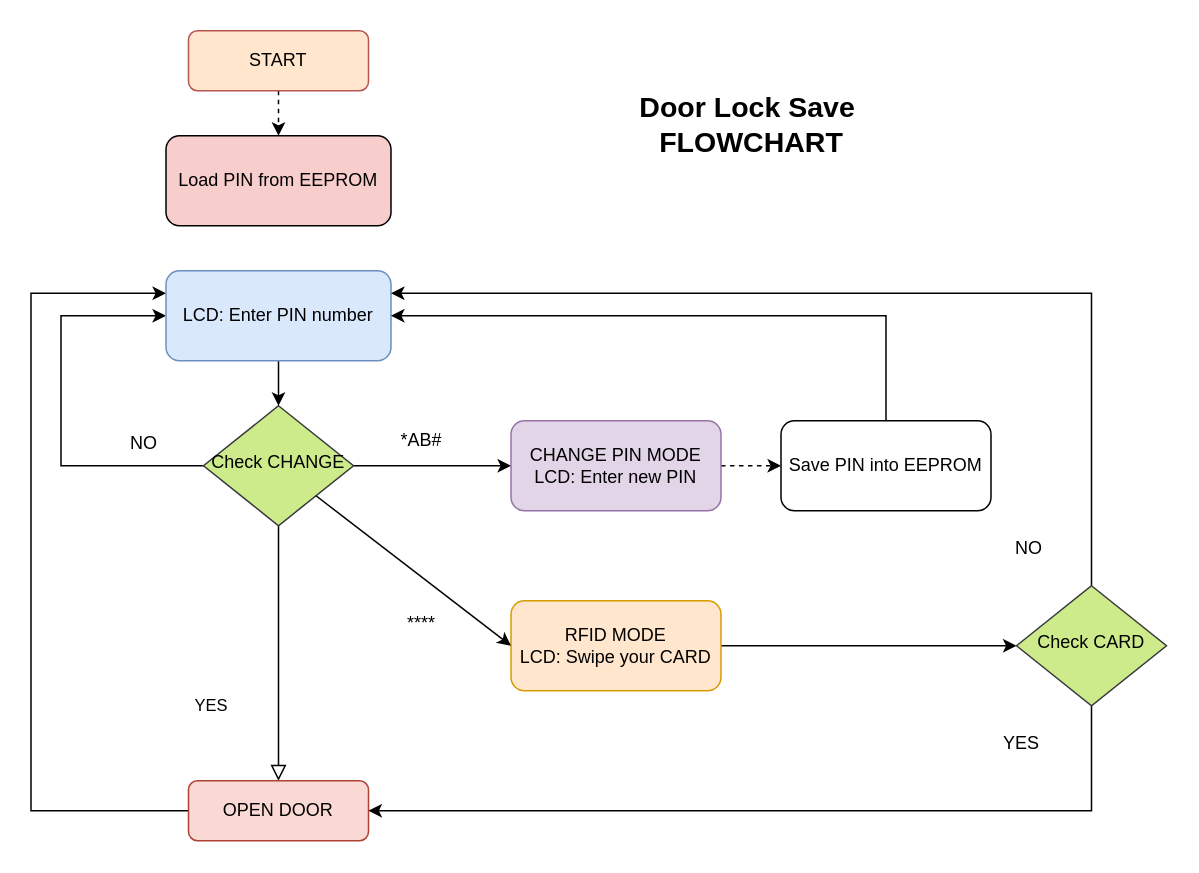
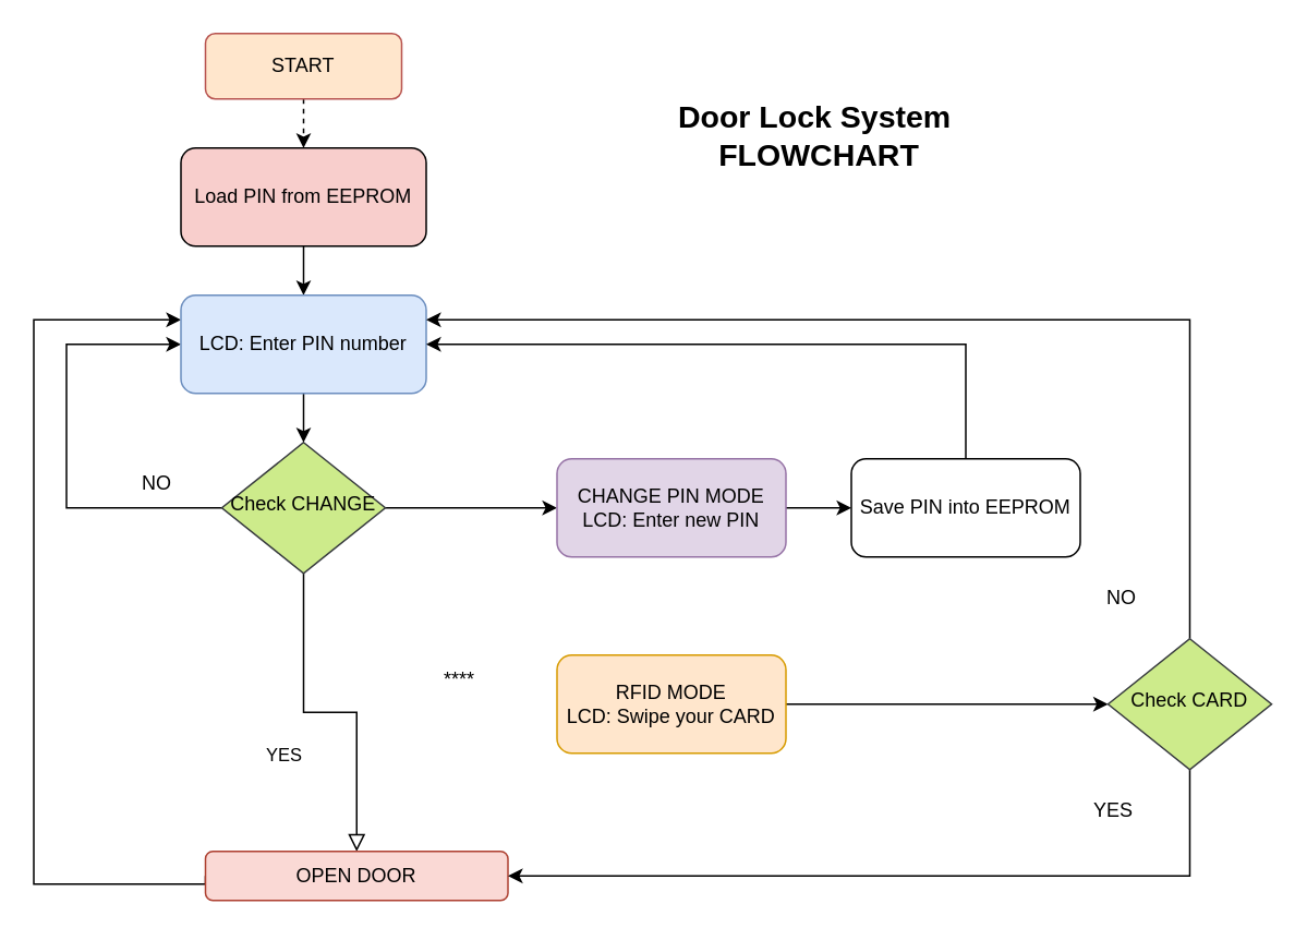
  <mxCell id="0" />
  <mxCell id="1" parent="0" />
  <mxCell id="2" style="edgeStyle=orthogonalEdgeStyle;rounded=0;orthogonalLoop=1;jettySize=auto;html=1;exitX=0.5;exitY=1;exitDx=0;exitDy=0;entryX=0.5;entryY=0;entryDx=0;entryDy=0;dashed=1;" parent="1" source="3" target="11" edge="1"><mxGeometry relative="1" as="geometry" /></mxCell>
  <mxCell id="3" value="START" style="rounded=1;whiteSpace=wrap;html=1;fontSize=12;glass=0;strokeWidth=1;shadow=0;fillColor=#ffe6cc;strokeColor=#b85450;" parent="1" vertex="1"><mxGeometry x="125" y="20" width="120" height="40" as="geometry" /></mxCell>
  <mxCell id="4" value="YES" style="rounded=0;html=1;jettySize=auto;orthogonalLoop=1;fontSize=11;endArrow=block;endFill=0;endSize=8;strokeWidth=1;shadow=0;labelBackgroundColor=none;edgeStyle=orthogonalEdgeStyle;" parent="1" source="7" target="9" edge="1"><mxGeometry x="0.412" y="-45" relative="1" as="geometry"><mxPoint as="offset" /></mxGeometry></mxCell>
  <mxCell id="5" style="edgeStyle=orthogonalEdgeStyle;rounded=0;orthogonalLoop=1;jettySize=auto;html=1;exitX=0;exitY=0.5;exitDx=0;exitDy=0;entryX=0;entryY=0.5;entryDx=0;entryDy=0;" parent="1" source="7" target="13" edge="1"><mxGeometry relative="1" as="geometry"><Array as="points"><mxPoint x="40" y="310" /><mxPoint x="40" y="210" /></Array></mxGeometry></mxCell>
  <mxCell id="6" style="edgeStyle=orthogonalEdgeStyle;rounded=0;orthogonalLoop=1;jettySize=auto;html=1;entryX=0;entryY=0.5;entryDx=0;entryDy=0;" parent="1" source="7" target="16" edge="1"><mxGeometry relative="1" as="geometry" /></mxCell>
  <mxCell id="7" value="Check CHANGE" style="rhombus;whiteSpace=wrap;html=1;shadow=0;fontFamily=Helvetica;fontSize=12;align=center;strokeWidth=1;spacing=6;spacingTop=-4;fillColor=#cdeb8b;strokeColor=#36393d;" parent="1" vertex="1"><mxGeometry x="135" y="270" width="100" height="80" as="geometry" /></mxCell>
  <mxCell id="8" style="edgeStyle=orthogonalEdgeStyle;rounded=0;orthogonalLoop=1;jettySize=auto;html=1;exitX=0;exitY=0.5;exitDx=0;exitDy=0;entryX=0;entryY=0.25;entryDx=0;entryDy=0;" parent="1" source="9" target="13" edge="1"><mxGeometry relative="1" as="geometry"><Array as="points"><mxPoint x="20" y="540" /><mxPoint x="20" y="195" /></Array></mxGeometry></mxCell>
- <mxCell id="9" value="OPEN DOOR" style="rounded=1;whiteSpace=wrap;html=1;fontSize=12;glass=0;strokeWidth=1;shadow=0;fillColor=#fad9d5;strokeColor=#ae4132;" parent="1" vertex="1"><mxGeometry x="125" y="520" width="120" height="40" as="geometry" /></mxCell>
+ <mxCell id="9" value="OPEN DOOR" style="rounded=1;whiteSpace=wrap;html=1;fontSize=12;glass=0;strokeWidth=1;shadow=0;fillColor=#fad9d5;strokeColor=#ae4132;" parent="1" vertex="1"><mxGeometry x="125" y="520" width="185" height="30" as="geometry" /></mxCell>
+ <mxCell id="10" style="edgeStyle=orthogonalEdgeStyle;rounded=0;orthogonalLoop=1;jettySize=auto;html=1;exitX=0.5;exitY=1;exitDx=0;exitDy=0;entryX=0.5;entryY=0;entryDx=0;entryDy=0;" parent="1" source="11" target="13" edge="1"><mxGeometry relative="1" as="geometry" /></mxCell>
  <mxCell id="11" value="Load PIN from EEPROM" style="rounded=1;whiteSpace=wrap;html=1;fillColor=#f8cecc;" parent="1" vertex="1"><mxGeometry x="110" y="90" width="150" height="60" as="geometry" /></mxCell>
  <mxCell id="12" style="edgeStyle=orthogonalEdgeStyle;rounded=0;orthogonalLoop=1;jettySize=auto;html=1;exitX=0.5;exitY=1;exitDx=0;exitDy=0;entryX=0.5;entryY=0;entryDx=0;entryDy=0;" parent="1" source="13" target="7" edge="1"><mxGeometry relative="1" as="geometry" /></mxCell>
  <mxCell id="13" value="LCD: Enter PIN number" style="rounded=1;whiteSpace=wrap;html=1;fillColor=#dae8fc;strokeColor=#6c8ebf;" parent="1" vertex="1"><mxGeometry x="110" y="180" width="150" height="60" as="geometry" /></mxCell>
  <mxCell id="14" value="NO" style="text;html=1;align=center;verticalAlign=middle;resizable=0;points=[];autosize=1;strokeColor=none;fillColor=none;" parent="1" vertex="1"><mxGeometry x="77" y="282" width="36" height="26" as="geometry" /></mxCell>
- <mxCell id="15" style="edgeStyle=orthogonalEdgeStyle;rounded=0;orthogonalLoop=1;jettySize=auto;html=1;exitX=1;exitY=0.5;exitDx=0;exitDy=0;entryX=0;entryY=0.5;entryDx=0;entryDy=0;dashed=1;" parent="1" source="16" target="23" edge="1"><mxGeometry relative="1" as="geometry" /></mxCell>
+ <mxCell id="15" style="edgeStyle=orthogonalEdgeStyle;rounded=0;orthogonalLoop=1;jettySize=auto;html=1;exitX=1;exitY=0.5;exitDx=0;exitDy=0;entryX=0;entryY=0.5;entryDx=0;entryDy=0;" parent="1" source="16" target="23" edge="1"><mxGeometry relative="1" as="geometry" /></mxCell>
  <mxCell id="16" value="&lt;div&gt;CHANGE PIN MODE&lt;/div&gt;LCD: Enter new PIN" style="rounded=1;whiteSpace=wrap;html=1;fillColor=#e1d5e7;strokeColor=#9673a6;" parent="1" vertex="1"><mxGeometry x="340" y="280" width="140" height="60" as="geometry" /></mxCell>
- <mxCell id="17" value="*AB#" style="text;html=1;align=center;verticalAlign=middle;resizable=0;points=[];autosize=1;strokeColor=none;fillColor=none;" parent="1" vertex="1"><mxGeometry x="255" y="278" width="50" height="30" as="geometry" /></mxCell>
  <mxCell id="18" style="edgeStyle=orthogonalEdgeStyle;rounded=0;orthogonalLoop=1;jettySize=auto;html=1;exitX=1;exitY=0.5;exitDx=0;exitDy=0;entryX=0;entryY=0.5;entryDx=0;entryDy=0;" parent="1" source="19" target="26" edge="1"><mxGeometry relative="1" as="geometry" /></mxCell>
  <mxCell id="19" value="&lt;div&gt;RFID MODE&lt;/div&gt;LCD: Swipe your CARD" style="rounded=1;whiteSpace=wrap;html=1;fillColor=#ffe6cc;strokeColor=#d79b00;" parent="1" vertex="1"><mxGeometry x="340" y="400" width="140" height="60" as="geometry" /></mxCell>
- <mxCell id="20" value="" style="endArrow=classic;html=1;rounded=0;entryX=0;entryY=0.5;entryDx=0;entryDy=0;exitX=1;exitY=1;exitDx=0;exitDy=0;" parent="1" source="7" target="19" edge="1"><mxGeometry width="50" height="50" relative="1" as="geometry"><mxPoint x="190" y="430" as="sourcePoint" /><mxPoint x="270" y="380" as="targetPoint" /></mxGeometry></mxCell>
  <mxCell id="21" value="****" style="text;html=1;align=center;verticalAlign=middle;resizable=0;points=[];autosize=1;strokeColor=none;fillColor=none;" parent="1" vertex="1"><mxGeometry x="260" y="400" width="40" height="30" as="geometry" /></mxCell>
  <mxCell id="22" style="edgeStyle=orthogonalEdgeStyle;rounded=0;orthogonalLoop=1;jettySize=auto;html=1;exitX=0.5;exitY=0;exitDx=0;exitDy=0;entryX=1;entryY=0.5;entryDx=0;entryDy=0;" parent="1" source="23" target="13" edge="1"><mxGeometry relative="1" as="geometry" /></mxCell>
  <mxCell id="23" value="Save PIN into EEPROM&lt;div&gt;&lt;/div&gt;" style="rounded=1;whiteSpace=wrap;html=1;" parent="1" vertex="1"><mxGeometry x="520" y="280" width="140" height="60" as="geometry" /></mxCell>
  <mxCell id="24" style="edgeStyle=orthogonalEdgeStyle;rounded=0;orthogonalLoop=1;jettySize=auto;html=1;exitX=0.5;exitY=1;exitDx=0;exitDy=0;entryX=1;entryY=0.5;entryDx=0;entryDy=0;" parent="1" source="26" target="9" edge="1"><mxGeometry relative="1" as="geometry" /></mxCell>
  <mxCell id="25" style="edgeStyle=orthogonalEdgeStyle;rounded=0;orthogonalLoop=1;jettySize=auto;html=1;exitX=0.5;exitY=0;exitDx=0;exitDy=0;entryX=1;entryY=0.25;entryDx=0;entryDy=0;" parent="1" source="26" target="13" edge="1"><mxGeometry relative="1" as="geometry" /></mxCell>
  <mxCell id="26" value="Check CARD" style="rhombus;whiteSpace=wrap;html=1;shadow=0;fontFamily=Helvetica;fontSize=12;align=center;strokeWidth=1;spacing=6;spacingTop=-4;fillColor=#cdeb8b;strokeColor=#36393d;" parent="1" vertex="1"><mxGeometry x="677" y="390" width="100" height="80" as="geometry" /></mxCell>
  <mxCell id="27" value="NO" style="text;html=1;align=center;verticalAlign=middle;resizable=0;points=[];autosize=1;strokeColor=none;fillColor=none;" parent="1" vertex="1"><mxGeometry x="667" y="352" width="36" height="26" as="geometry" /></mxCell>
  <mxCell id="28" value="YES" style="text;html=1;align=center;verticalAlign=middle;resizable=0;points=[];autosize=1;strokeColor=none;fillColor=none;" parent="1" vertex="1"><mxGeometry x="659" y="482" width="42" height="26" as="geometry" /></mxCell>
- <mxCell id="29" value="Door Lock Save&amp;nbsp;&lt;div style=&quot;font-size: 19px;&quot;&gt;FLOWCHART&lt;/div&gt;" style="text;html=1;align=center;verticalAlign=middle;resizable=0;points=[];autosize=1;strokeColor=none;fillColor=none;fontSize=19;fontStyle=1" parent="1" vertex="1"><mxGeometry x="410" y="53" width="180" height="60" as="geometry" /></mxCell>
+ <mxCell id="29" value="Door Lock System&amp;nbsp;&lt;div style=&quot;font-size: 19px;&quot;&gt;FLOWCHART&lt;/div&gt;" style="text;html=1;align=center;verticalAlign=middle;resizable=0;points=[];autosize=1;strokeColor=none;fillColor=none;fontSize=19;fontStyle=1" parent="1" vertex="1"><mxGeometry x="410" y="53" width="180" height="60" as="geometry" /></mxCell>
